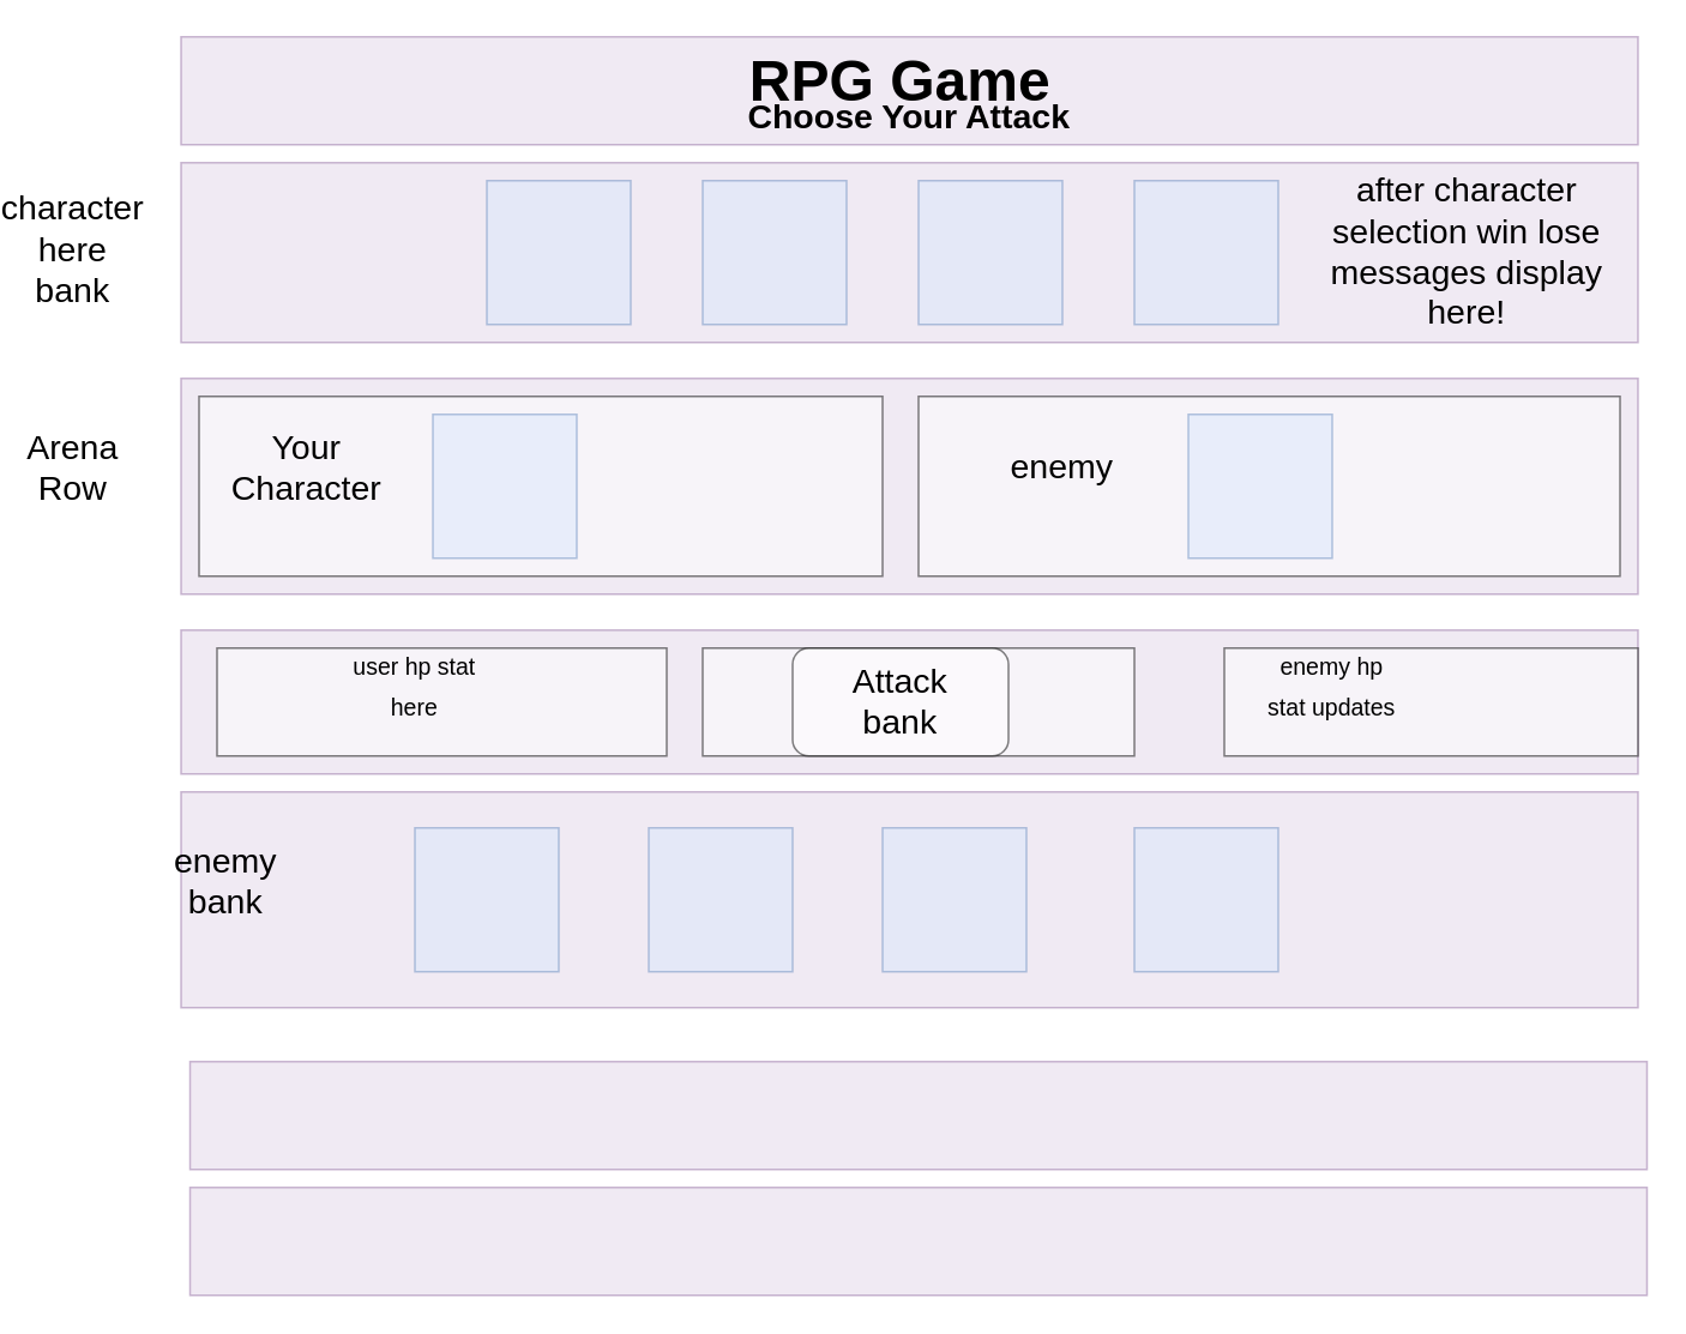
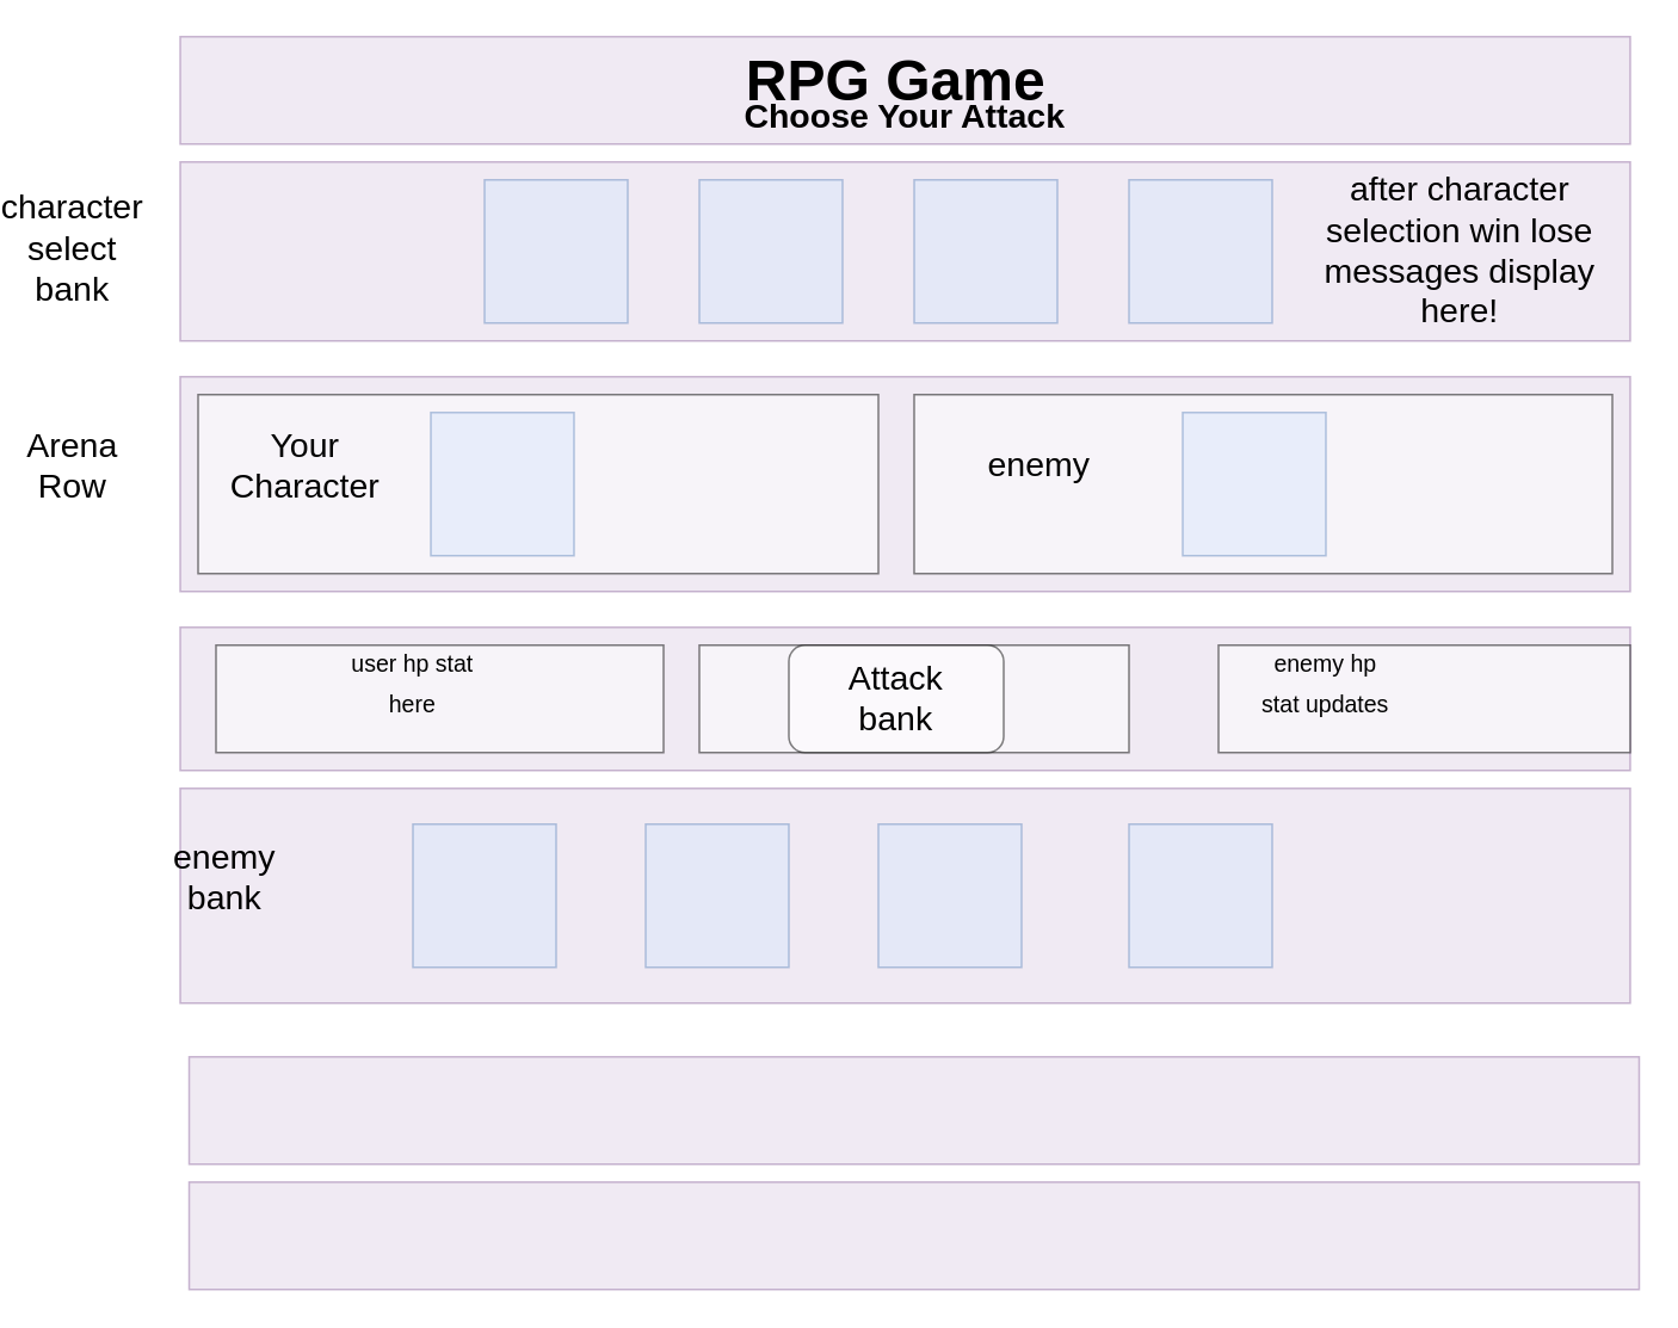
  <mxCell id="0" />
  <mxCell id="1" parent="0" />
  <mxCell id="2" value="" style="rounded=0;whiteSpace=wrap;html=1;fillColor=#e1d5e7;strokeColor=#9673a6;opacity=50;" vertex="1" parent="1"><mxGeometry x="100" y="350" width="810" height="80" as="geometry" /></mxCell>
  <mxCell id="3" value="" style="rounded=0;whiteSpace=wrap;html=1;fontSize=19;opacity=50;" vertex="1" parent="1"><mxGeometry x="120" y="360" width="250" height="60" as="geometry" /></mxCell>
  <mxCell id="4" value="" style="rounded=0;whiteSpace=wrap;html=1;fontSize=19;opacity=50;" vertex="1" parent="1"><mxGeometry x="680" y="360" width="230" height="60" as="geometry" /></mxCell>
  <mxCell id="5" value="" style="rounded=0;whiteSpace=wrap;html=1;fontSize=19;opacity=50;" vertex="1" parent="1"><mxGeometry x="390" y="360" width="240" height="60" as="geometry" /></mxCell>
  <mxCell id="6" value="" style="rounded=0;whiteSpace=wrap;html=1;fillColor=#e1d5e7;strokeColor=#9673a6;opacity=50;" vertex="1" parent="1"><mxGeometry x="100" y="20" width="810" height="60" as="geometry" /></mxCell>
  <mxCell id="7" value="" style="rounded=0;whiteSpace=wrap;html=1;fillColor=#e1d5e7;strokeColor=#9673a6;opacity=50;" vertex="1" parent="1"><mxGeometry x="100" y="90" width="810" height="100" as="geometry" /></mxCell>
  <mxCell id="8" value="" style="rounded=0;whiteSpace=wrap;html=1;fillColor=#e1d5e7;strokeColor=#9673a6;opacity=50;" vertex="1" parent="1"><mxGeometry x="105" y="660" width="810" height="60" as="geometry" /></mxCell>
  <mxCell id="9" value="" style="rounded=0;whiteSpace=wrap;html=1;fillColor=#e1d5e7;strokeColor=#9673a6;opacity=50;" vertex="1" parent="1"><mxGeometry x="100" y="210" width="810" height="120" as="geometry" /></mxCell>
  <mxCell id="10" value="" style="rounded=0;whiteSpace=wrap;html=1;fillColor=#e1d5e7;strokeColor=#9673a6;opacity=50;" vertex="1" parent="1"><mxGeometry x="105" y="590" width="810" height="60" as="geometry" /></mxCell>
  <mxCell id="11" value="" style="rounded=0;whiteSpace=wrap;html=1;fillColor=#e1d5e7;strokeColor=#9673a6;opacity=50;" vertex="1" parent="1"><mxGeometry x="100" y="440" width="810" height="120" as="geometry" /></mxCell>
  <mxCell id="12" value="RPG Game" style="text;html=1;strokeColor=none;fillColor=none;align=center;verticalAlign=middle;whiteSpace=wrap;rounded=0;opacity=50;fontStyle=1;spacing=2;fontSize=32;" vertex="1" parent="1"><mxGeometry x="400" y="35" width="200" height="20" as="geometry" /></mxCell>
  <mxCell id="13" value="Choose Your Attack" style="text;html=1;strokeColor=none;fillColor=none;align=center;verticalAlign=middle;whiteSpace=wrap;rounded=0;opacity=50;fontStyle=1;spacing=2;fontSize=19;" vertex="1" parent="1"><mxGeometry x="375" y="55" width="260" height="20" as="geometry" /></mxCell>
  <mxCell id="14" value="" style="whiteSpace=wrap;html=1;aspect=fixed;fontSize=19;opacity=50;fillColor=#dae8fc;strokeColor=#6c8ebf;" vertex="1" parent="1"><mxGeometry x="270" y="100" width="80" height="80" as="geometry" /></mxCell>
  <mxCell id="15" value="" style="whiteSpace=wrap;html=1;aspect=fixed;fontSize=19;opacity=50;fillColor=#dae8fc;strokeColor=#6c8ebf;" vertex="1" parent="1"><mxGeometry x="390" y="100" width="80" height="80" as="geometry" /></mxCell>
  <mxCell id="16" value="" style="whiteSpace=wrap;html=1;aspect=fixed;fontSize=19;opacity=50;fillColor=#dae8fc;strokeColor=#6c8ebf;" vertex="1" parent="1"><mxGeometry x="510" y="100" width="80" height="80" as="geometry" /></mxCell>
  <mxCell id="17" value="" style="whiteSpace=wrap;html=1;aspect=fixed;fontSize=19;opacity=50;fillColor=#dae8fc;strokeColor=#6c8ebf;" vertex="1" parent="1"><mxGeometry x="630" y="100" width="80" height="80" as="geometry" /></mxCell>
  <mxCell id="18" value="" style="rounded=0;whiteSpace=wrap;html=1;fontSize=19;opacity=50;" vertex="1" parent="1"><mxGeometry x="110" y="220" width="380" height="100" as="geometry" /></mxCell>
  <mxCell id="19" value="" style="rounded=0;whiteSpace=wrap;html=1;fontSize=19;opacity=50;" vertex="1" parent="1"><mxGeometry x="510" y="220" width="390" height="100" as="geometry" /></mxCell>
  <mxCell id="20" value="" style="whiteSpace=wrap;html=1;aspect=fixed;fontSize=19;opacity=50;fillColor=#dae8fc;strokeColor=#6c8ebf;" vertex="1" parent="1"><mxGeometry x="240" y="230" width="80" height="80" as="geometry" /></mxCell>
  <mxCell id="21" value="" style="whiteSpace=wrap;html=1;aspect=fixed;fontSize=19;opacity=50;fillColor=#dae8fc;strokeColor=#6c8ebf;" vertex="1" parent="1"><mxGeometry x="660" y="230" width="80" height="80" as="geometry" /></mxCell>
  <mxCell id="22" value="Arena Row" style="text;html=1;strokeColor=none;fillColor=none;align=center;verticalAlign=middle;whiteSpace=wrap;rounded=0;fontSize=19;opacity=50;" vertex="1" parent="1"><mxGeometry x="20" y="250" width="40" height="20" as="geometry" /></mxCell>
  <mxCell id="23" value="Your Character" style="text;html=1;strokeColor=none;fillColor=none;align=center;verticalAlign=middle;whiteSpace=wrap;rounded=0;fontSize=19;opacity=50;" vertex="1" parent="1"><mxGeometry x="150" y="250" width="40" height="20" as="geometry" /></mxCell>
- <mxCell id="24" value="enemy" style="text;html=1;strokeColor=none;fillColor=none;align=center;verticalAlign=middle;whiteSpace=wrap;rounded=0;fontSize=19;opacity=50;" vertex="1" parent="1"><mxGeometry x="570" y="250" width="40" height="20" as="geometry" /></mxCell>
+ <mxCell id="24" value="enemy" style="text;html=1;strokeColor=none;fillColor=none;align=center;verticalAlign=middle;whiteSpace=wrap;rounded=0;fontSize=19;opacity=50;" vertex="1" parent="1"><mxGeometry x="560" y="250" width="40" height="20" as="geometry" /></mxCell>
  <mxCell id="25" value="" style="rounded=1;whiteSpace=wrap;html=1;fontSize=19;opacity=50;" vertex="1" parent="1"><mxGeometry x="440" y="360" width="120" height="60" as="geometry" /></mxCell>
  <mxCell id="26" value="Attack bank" style="text;html=1;strokeColor=none;fillColor=none;align=center;verticalAlign=middle;whiteSpace=wrap;rounded=0;fontSize=19;opacity=50;" vertex="1" parent="1"><mxGeometry x="480" y="380" width="40" height="20" as="geometry" /></mxCell>
  <mxCell id="27" value="" style="whiteSpace=wrap;html=1;aspect=fixed;fontSize=19;opacity=50;fillColor=#dae8fc;strokeColor=#6c8ebf;" vertex="1" parent="1"><mxGeometry x="230" y="460" width="80" height="80" as="geometry" /></mxCell>
  <mxCell id="28" value="" style="whiteSpace=wrap;html=1;aspect=fixed;fontSize=19;opacity=50;fillColor=#dae8fc;strokeColor=#6c8ebf;" vertex="1" parent="1"><mxGeometry x="360" y="460" width="80" height="80" as="geometry" /></mxCell>
  <mxCell id="29" value="" style="whiteSpace=wrap;html=1;aspect=fixed;fontSize=19;opacity=50;fillColor=#dae8fc;strokeColor=#6c8ebf;" vertex="1" parent="1"><mxGeometry x="490" y="460" width="80" height="80" as="geometry" /></mxCell>
  <mxCell id="30" value="" style="whiteSpace=wrap;html=1;aspect=fixed;fontSize=19;opacity=50;fillColor=#dae8fc;strokeColor=#6c8ebf;" vertex="1" parent="1"><mxGeometry x="630" y="460" width="80" height="80" as="geometry" /></mxCell>
  <mxCell id="31" value="enemy bank" style="text;html=1;strokeColor=none;fillColor=none;align=center;verticalAlign=middle;whiteSpace=wrap;rounded=0;fontSize=19;opacity=50;" vertex="1" parent="1"><mxGeometry x="105" y="480" width="40" height="20" as="geometry" /></mxCell>
- <mxCell id="32" value="character here bank&lt;br&gt;&lt;br&gt;" style="text;html=1;strokeColor=none;fillColor=none;align=center;verticalAlign=middle;whiteSpace=wrap;rounded=0;fontSize=19;opacity=50;" vertex="1" parent="1"><mxGeometry x="20" y="140" width="40" height="20" as="geometry" /></mxCell>
+ <mxCell id="32" value="character select bank&lt;br&gt;&lt;br&gt;" style="text;html=1;strokeColor=none;fillColor=none;align=center;verticalAlign=middle;whiteSpace=wrap;rounded=0;fontSize=19;opacity=50;" vertex="1" parent="1"><mxGeometry x="20" y="140" width="40" height="20" as="geometry" /></mxCell>
  <mxCell id="33" value="&lt;font style=&quot;font-size: 13px&quot;&gt;user hp stat here&lt;/font&gt;" style="text;html=1;strokeColor=none;fillColor=none;align=center;verticalAlign=middle;whiteSpace=wrap;rounded=0;fontSize=19;opacity=50;" vertex="1" parent="1"><mxGeometry x="190" y="370" width="80" height="20" as="geometry" /></mxCell>
  <mxCell id="34" value="&lt;font style=&quot;font-size: 13px&quot;&gt;enemy hp stat updates&lt;/font&gt;" style="text;html=1;strokeColor=none;fillColor=none;align=center;verticalAlign=middle;whiteSpace=wrap;rounded=0;fontSize=19;opacity=50;" vertex="1" parent="1"><mxGeometry x="700" y="370" width="80" height="20" as="geometry" /></mxCell>
  <mxCell id="35" value="after character selection win lose messages display here!" style="text;html=1;strokeColor=none;fillColor=none;align=center;verticalAlign=middle;whiteSpace=wrap;rounded=0;fontSize=19;opacity=50;" vertex="1" parent="1"><mxGeometry x="730" y="130" width="170" height="20" as="geometry" /></mxCell>
